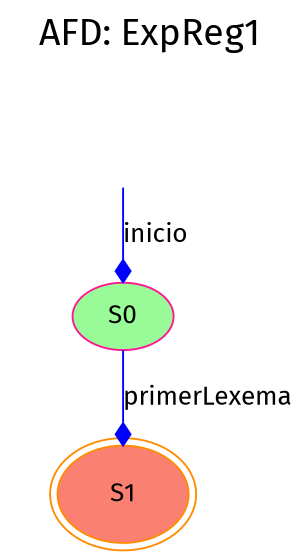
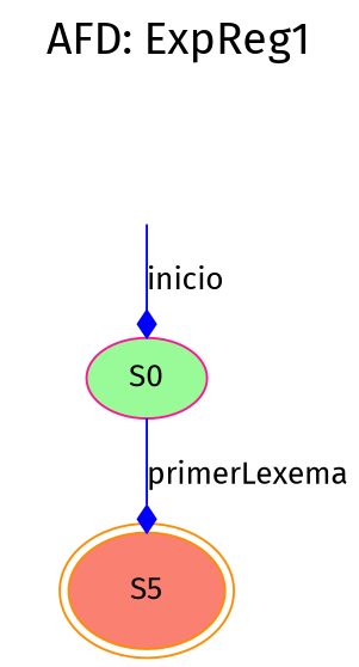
  digraph {
    fontsize=20
    label="AFD: ExpReg1"
    labelloc=t
    rankdir=TB
    fontname="Fira Sans"
    node [style=filled fontname="Fira Sans"]
    edge [color=blue arrowhead=diamond fontname="Fira Sans"]
    n1 [color=deeppink label=S0 fillcolor=palegreen]
-   n2 [color=darkorange label=S1 peripheries=2 fillcolor=salmon]
+   n2 [color=darkorange label=S5 peripheries=2 fillcolor=salmon]
    secret_node [color=mediumseagreen style=invis]
    n1 -> n2 [label=primerLexema]
    secret_node -> n1 [label=inicio]
  }
